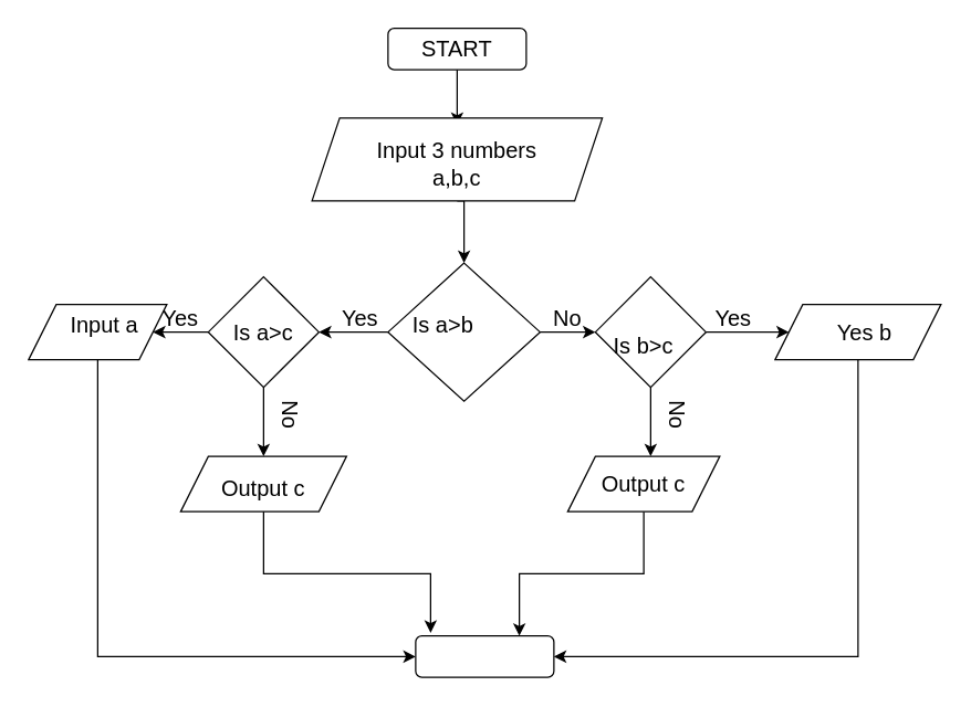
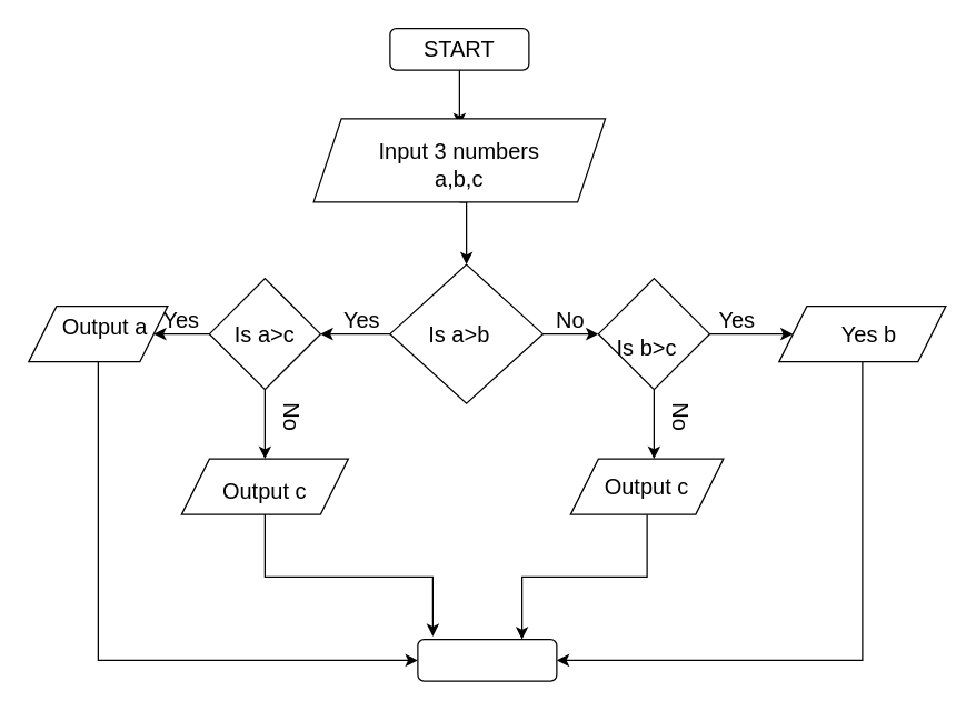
  <mxCell id="0" />
  <mxCell id="1" parent="0" />
  <mxCell id="2" value="" style="rounded=1;whiteSpace=wrap;html=1;" vertex="1" parent="1"><mxGeometry x="280" y="20" width="100" height="30" as="geometry" /></mxCell>
  <mxCell id="3" style="edgeStyle=orthogonalEdgeStyle;rounded=0;orthogonalLoop=1;jettySize=auto;html=1;fontSize=16;" edge="1" parent="1" source="4"><mxGeometry relative="1" as="geometry"><mxPoint x="330" y="90" as="targetPoint" /></mxGeometry></mxCell>
  <mxCell id="4" value="START" style="text;html=1;strokeColor=none;fillColor=none;align=center;verticalAlign=middle;whiteSpace=wrap;rounded=0;fontSize=16;" vertex="1" parent="1"><mxGeometry x="290" y="20" width="80" height="30" as="geometry" /></mxCell>
  <mxCell id="5" style="edgeStyle=orthogonalEdgeStyle;rounded=0;orthogonalLoop=1;jettySize=auto;html=1;exitX=0.5;exitY=1;exitDx=0;exitDy=0;fontSize=16;" edge="1" parent="1" source="6" target="9"><mxGeometry relative="1" as="geometry"><mxPoint x="330" y="190" as="targetPoint" /><Array as="points"><mxPoint x="335" y="145" /></Array></mxGeometry></mxCell>
  <mxCell id="6" value="" style="shape=parallelogram;perimeter=parallelogramPerimeter;whiteSpace=wrap;html=1;fixedSize=1;fontSize=16;" vertex="1" parent="1"><mxGeometry x="225" y="85.01" width="210" height="60" as="geometry" /></mxCell>
  <mxCell id="7" value="Input 3 numbers&lt;br&gt;a,b,c" style="text;html=1;strokeColor=none;fillColor=none;align=center;verticalAlign=middle;whiteSpace=wrap;rounded=0;fontSize=16;rotation=0;" vertex="1" parent="1"><mxGeometry x="240" y="95.81" width="180" height="44.19" as="geometry" /></mxCell>
  <mxCell id="8" style="edgeStyle=orthogonalEdgeStyle;rounded=0;orthogonalLoop=1;jettySize=auto;html=1;exitX=0;exitY=0.5;exitDx=0;exitDy=0;fontSize=16;" edge="1" parent="1" source="9"><mxGeometry relative="1" as="geometry"><mxPoint x="230" y="240" as="targetPoint" /></mxGeometry></mxCell>
  <mxCell id="9" value="" style="rhombus;whiteSpace=wrap;html=1;" vertex="1" parent="1"><mxGeometry x="280" y="190" width="110" height="100" as="geometry" /></mxCell>
  <mxCell id="10" value="" style="edgeStyle=orthogonalEdgeStyle;rounded=0;orthogonalLoop=1;jettySize=auto;html=1;fontSize=16;exitX=1;exitY=0.5;exitDx=0;exitDy=0;" edge="1" parent="1" source="9" target="14"><mxGeometry relative="1" as="geometry"><mxPoint x="390" y="240" as="sourcePoint" /></mxGeometry></mxCell>
- <mxCell id="11" value="Is a&amp;gt;b" style="text;html=1;strokeColor=none;fillColor=none;align=center;verticalAlign=middle;whiteSpace=wrap;rounded=0;fontSize=16;" vertex="1" parent="1"><mxGeometry x="290" y="215" width="60" height="40" as="geometry" /></mxCell>
+ <mxCell id="11" value="Is a&amp;gt;b" style="text;html=1;strokeColor=none;fillColor=none;align=center;verticalAlign=middle;whiteSpace=wrap;rounded=0;fontSize=16;" vertex="1" parent="1"><mxGeometry x="300" y="220" width="60" height="40" as="geometry" /></mxCell>
  <mxCell id="12" style="edgeStyle=orthogonalEdgeStyle;rounded=0;orthogonalLoop=1;jettySize=auto;html=1;exitX=1;exitY=0.5;exitDx=0;exitDy=0;fontSize=16;" edge="1" parent="1" source="14"><mxGeometry relative="1" as="geometry"><mxPoint x="570" y="240" as="targetPoint" /></mxGeometry></mxCell>
  <mxCell id="13" style="edgeStyle=orthogonalEdgeStyle;rounded=0;orthogonalLoop=1;jettySize=auto;html=1;exitX=0.5;exitY=1;exitDx=0;exitDy=0;fontSize=16;" edge="1" parent="1" source="14"><mxGeometry relative="1" as="geometry"><mxPoint x="470" y="330" as="targetPoint" /></mxGeometry></mxCell>
  <mxCell id="14" value="" style="rhombus;whiteSpace=wrap;html=1;fontSize=16;" vertex="1" parent="1"><mxGeometry x="430" y="200" width="80" height="80" as="geometry" /></mxCell>
  <mxCell id="15" value="Is b&amp;gt;c" style="text;html=1;strokeColor=none;fillColor=none;align=center;verticalAlign=middle;whiteSpace=wrap;rounded=0;fontSize=16;" vertex="1" parent="1"><mxGeometry x="440" y="240" width="50" height="20" as="geometry" /></mxCell>
  <mxCell id="16" value="No" style="text;html=1;strokeColor=none;fillColor=none;align=center;verticalAlign=middle;whiteSpace=wrap;rounded=0;fontSize=16;" vertex="1" parent="1"><mxGeometry x="390" y="220" width="40" height="20" as="geometry" /></mxCell>
  <mxCell id="17" value="Yes" style="text;html=1;strokeColor=none;fillColor=none;align=center;verticalAlign=middle;whiteSpace=wrap;rounded=0;fontSize=16;" vertex="1" parent="1"><mxGeometry x="240" y="220" width="40" height="20" as="geometry" /></mxCell>
  <mxCell id="18" style="edgeStyle=orthogonalEdgeStyle;rounded=0;orthogonalLoop=1;jettySize=auto;html=1;exitX=0;exitY=0.5;exitDx=0;exitDy=0;fontSize=16;" edge="1" parent="1" source="20"><mxGeometry relative="1" as="geometry"><mxPoint x="110" y="240" as="targetPoint" /></mxGeometry></mxCell>
  <mxCell id="19" style="edgeStyle=orthogonalEdgeStyle;rounded=0;orthogonalLoop=1;jettySize=auto;html=1;exitX=0.5;exitY=1;exitDx=0;exitDy=0;fontSize=16;" edge="1" parent="1" source="20"><mxGeometry relative="1" as="geometry"><mxPoint x="190" y="330" as="targetPoint" /></mxGeometry></mxCell>
  <mxCell id="20" value="" style="rhombus;whiteSpace=wrap;html=1;fontSize=16;" vertex="1" parent="1"><mxGeometry x="150" y="200" width="80" height="80" as="geometry" /></mxCell>
  <mxCell id="21" value="Is a&amp;gt;c" style="text;html=1;strokeColor=none;fillColor=none;align=center;verticalAlign=middle;whiteSpace=wrap;rounded=0;fontSize=16;" vertex="1" parent="1"><mxGeometry x="160" y="230" width="60" height="20" as="geometry" /></mxCell>
  <mxCell id="22" value="Yes" style="text;html=1;strokeColor=none;fillColor=none;align=center;verticalAlign=middle;whiteSpace=wrap;rounded=0;fontSize=16;" vertex="1" parent="1"><mxGeometry x="110" y="220" width="40" height="20" as="geometry" /></mxCell>
  <mxCell id="23" value="No" style="text;html=1;strokeColor=none;fillColor=none;align=center;verticalAlign=middle;whiteSpace=wrap;rounded=0;fontSize=16;rotation=90;" vertex="1" parent="1"><mxGeometry x="190" y="290" width="40" height="20" as="geometry" /></mxCell>
  <mxCell id="24" value="Yes" style="text;html=1;strokeColor=none;fillColor=none;align=center;verticalAlign=middle;whiteSpace=wrap;rounded=0;fontSize=16;" vertex="1" parent="1"><mxGeometry x="510" y="220" width="40" height="20" as="geometry" /></mxCell>
  <mxCell id="25" value="No" style="text;html=1;strokeColor=none;fillColor=none;align=center;verticalAlign=middle;whiteSpace=wrap;rounded=0;fontSize=16;rotation=90;" vertex="1" parent="1"><mxGeometry x="470" y="290" width="40" height="20" as="geometry" /></mxCell>
  <mxCell id="26" value="" style="shape=parallelogram;perimeter=parallelogramPerimeter;whiteSpace=wrap;html=1;fixedSize=1;fontSize=16;" vertex="1" parent="1"><mxGeometry x="130" y="330" width="120" height="40" as="geometry" /></mxCell>
  <mxCell id="27" style="edgeStyle=orthogonalEdgeStyle;rounded=0;orthogonalLoop=1;jettySize=auto;html=1;exitX=0.5;exitY=1;exitDx=0;exitDy=0;entryX=0.75;entryY=0;entryDx=0;entryDy=0;fontSize=16;" edge="1" parent="1" source="28" target="39"><mxGeometry relative="1" as="geometry" /></mxCell>
  <mxCell id="28" value="" style="shape=parallelogram;perimeter=parallelogramPerimeter;whiteSpace=wrap;html=1;fixedSize=1;fontSize=16;" vertex="1" parent="1"><mxGeometry x="410" y="330" width="110" height="40" as="geometry" /></mxCell>
  <mxCell id="29" style="edgeStyle=orthogonalEdgeStyle;rounded=0;orthogonalLoop=1;jettySize=auto;html=1;exitX=0.5;exitY=1;exitDx=0;exitDy=0;entryX=1;entryY=0.5;entryDx=0;entryDy=0;fontSize=16;" edge="1" parent="1" source="30" target="39"><mxGeometry relative="1" as="geometry" /></mxCell>
  <mxCell id="30" value="" style="shape=parallelogram;perimeter=parallelogramPerimeter;whiteSpace=wrap;html=1;fixedSize=1;fontSize=16;" vertex="1" parent="1"><mxGeometry x="560" y="220" width="120" height="40" as="geometry" /></mxCell>
  <mxCell id="31" style="edgeStyle=orthogonalEdgeStyle;rounded=0;orthogonalLoop=1;jettySize=auto;html=1;exitX=0.5;exitY=1;exitDx=0;exitDy=0;entryX=0;entryY=0.5;entryDx=0;entryDy=0;fontSize=16;" edge="1" parent="1" source="32" target="39"><mxGeometry relative="1" as="geometry" /></mxCell>
  <mxCell id="32" value="" style="shape=parallelogram;perimeter=parallelogramPerimeter;whiteSpace=wrap;html=1;fixedSize=1;fontSize=16;" vertex="1" parent="1"><mxGeometry x="20" y="220" width="100" height="40" as="geometry" /></mxCell>
- <mxCell id="33" value="Input a" style="text;html=1;strokeColor=none;fillColor=none;align=center;verticalAlign=middle;whiteSpace=wrap;rounded=0;fontSize=16;" vertex="1" parent="1"><mxGeometry x="40" y="220" width="70" height="30" as="geometry" /></mxCell>
+ <mxCell id="33" value="Output a" style="text;html=1;strokeColor=none;fillColor=none;align=center;verticalAlign=middle;whiteSpace=wrap;rounded=0;fontSize=16;" vertex="1" parent="1"><mxGeometry x="40" y="220" width="70" height="30" as="geometry" /></mxCell>
  <mxCell id="34" style="edgeStyle=orthogonalEdgeStyle;rounded=0;orthogonalLoop=1;jettySize=auto;html=1;exitX=0.5;exitY=1;exitDx=0;exitDy=0;entryX=0.5;entryY=1;entryDx=0;entryDy=0;fontSize=16;" edge="1" parent="1" source="36" target="26"><mxGeometry relative="1" as="geometry" /></mxCell>
  <mxCell id="35" style="edgeStyle=orthogonalEdgeStyle;rounded=0;orthogonalLoop=1;jettySize=auto;html=1;exitX=0.5;exitY=1;exitDx=0;exitDy=0;entryX=0.108;entryY=-0.073;entryDx=0;entryDy=0;entryPerimeter=0;fontSize=16;" edge="1" parent="1" source="36" target="39"><mxGeometry relative="1" as="geometry" /></mxCell>
  <mxCell id="36" value="Output c" style="text;html=1;strokeColor=none;fillColor=none;align=center;verticalAlign=middle;whiteSpace=wrap;rounded=0;fontSize=16;" vertex="1" parent="1"><mxGeometry x="155" y="335" width="70" height="35" as="geometry" /></mxCell>
  <mxCell id="37" value="Output c" style="text;html=1;strokeColor=none;fillColor=none;align=center;verticalAlign=middle;whiteSpace=wrap;rounded=0;fontSize=16;" vertex="1" parent="1"><mxGeometry x="430" y="335" width="70" height="30" as="geometry" /></mxCell>
  <mxCell id="38" value="Yes b" style="text;html=1;strokeColor=none;fillColor=none;align=center;verticalAlign=middle;whiteSpace=wrap;rounded=0;fontSize=16;" vertex="1" parent="1"><mxGeometry x="590" y="225" width="70" height="30" as="geometry" /></mxCell>
  <mxCell id="39" value="" style="rounded=1;whiteSpace=wrap;html=1;" vertex="1" parent="1"><mxGeometry x="300" y="460" width="100" height="30" as="geometry" /></mxCell>
